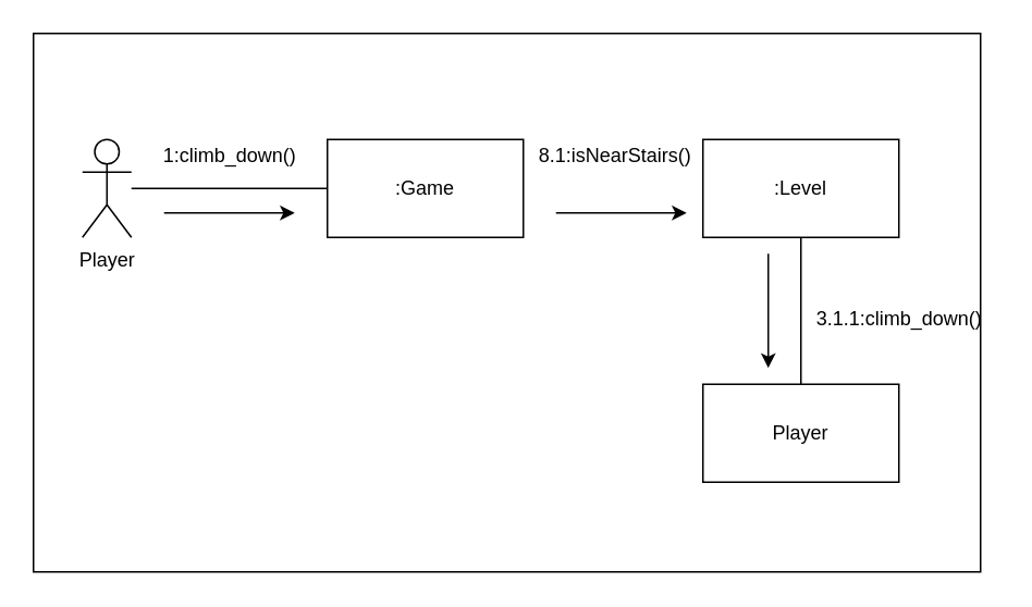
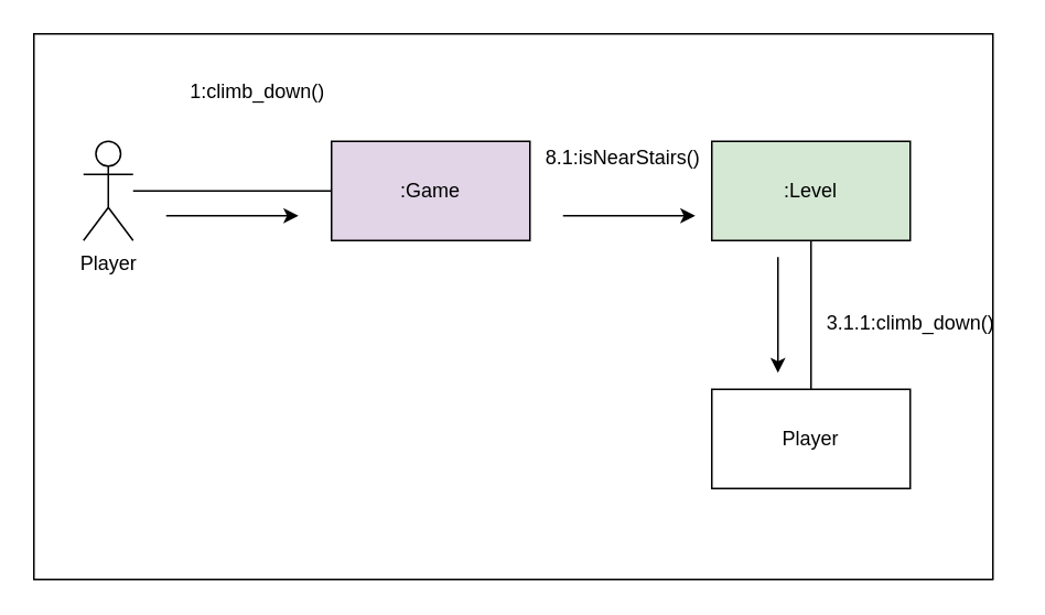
  <mxCell id="0" />
  <mxCell id="1" parent="0" />
  <mxCell id="2" value="" style="rounded=0;whiteSpace=wrap;html=1;" parent="1" vertex="1"><mxGeometry x="20" y="20" width="580" height="330" as="geometry" /></mxCell>
  <mxCell id="3" value="Player" style="shape=umlActor;verticalLabelPosition=bottom;verticalAlign=top;html=1;outlineConnect=0;" parent="1" vertex="1"><mxGeometry x="50" y="85" width="30" height="60" as="geometry" /></mxCell>
- <mxCell id="4" value=":Game" style="rounded=0;whiteSpace=wrap;html=1;" parent="1" vertex="1"><mxGeometry x="200" y="85" width="120" height="60" as="geometry" /></mxCell>
- <mxCell id="5" value=":Level" style="rounded=0;whiteSpace=wrap;html=1;" parent="1" vertex="1"><mxGeometry x="430" y="85" width="120" height="60" as="geometry" /></mxCell>
+ <mxCell id="4" value=":Game" style="rounded=0;whiteSpace=wrap;html=1;fillColor=#e1d5e7;" parent="1" vertex="1"><mxGeometry x="200" y="85" width="120" height="60" as="geometry" /></mxCell>
+ <mxCell id="5" value=":Level" style="rounded=0;whiteSpace=wrap;html=1;fillColor=#d5e8d4;" parent="1" vertex="1"><mxGeometry x="430" y="85" width="120" height="60" as="geometry" /></mxCell>
  <mxCell id="6" value="Player" style="rounded=0;whiteSpace=wrap;html=1;" parent="1" vertex="1"><mxGeometry x="430" y="235" width="120" height="60" as="geometry" /></mxCell>
  <mxCell id="7" value="" style="endArrow=none;html=1;entryX=0;entryY=0.5;entryDx=0;entryDy=0;" parent="1" source="3" target="4" edge="1"><mxGeometry width="50" height="50" relative="1" as="geometry"><mxPoint x="330" y="235" as="sourcePoint" /><mxPoint x="380" y="185" as="targetPoint" /></mxGeometry></mxCell>
  <mxCell id="8" value="" style="endArrow=none;html=1;entryX=0.5;entryY=1;entryDx=0;entryDy=0;exitX=0.5;exitY=0;exitDx=0;exitDy=0;" parent="1" source="6" target="5" edge="1"><mxGeometry width="50" height="50" relative="1" as="geometry"><mxPoint x="330" y="235" as="sourcePoint" /><mxPoint x="380" y="185" as="targetPoint" /></mxGeometry></mxCell>
- <mxCell id="9" value="1:climb_down()" style="text;html=1;align=center;verticalAlign=middle;resizable=0;points=[];autosize=1;strokeColor=none;fillColor=none;" parent="1" vertex="1"><mxGeometry x="90" y="80" width="100" height="30" as="geometry" /></mxCell>
+ <mxCell id="9" value="1:climb_down()" style="text;html=1;align=center;verticalAlign=middle;resizable=0;points=[];autosize=1;strokeColor=none;fillColor=none;" parent="1" vertex="1"><mxGeometry x="105" y="40" width="100" height="30" as="geometry" /></mxCell>
  <mxCell id="10" value="8.1:isNearStairs()" style="text;html=1;align=center;verticalAlign=middle;resizable=0;points=[];autosize=1;strokeColor=none;fillColor=none;" parent="1" vertex="1"><mxGeometry x="316" y="80" width="120" height="30" as="geometry" /></mxCell>
  <mxCell id="11" value="3.1.1:climb_down()" style="text;html=1;align=center;verticalAlign=middle;resizable=0;points=[];autosize=1;strokeColor=none;fillColor=none;" parent="1" vertex="1"><mxGeometry x="490" y="180" width="120" height="30" as="geometry" /></mxCell>
  <mxCell id="12" value="" style="endArrow=classic;html=1;" parent="1" edge="1"><mxGeometry width="50" height="50" relative="1" as="geometry"><mxPoint x="100" y="130" as="sourcePoint" /><mxPoint x="180" y="130" as="targetPoint" /></mxGeometry></mxCell>
  <mxCell id="13" value="" style="endArrow=classic;html=1;" parent="1" edge="1"><mxGeometry width="50" height="50" relative="1" as="geometry"><mxPoint x="340" y="130" as="sourcePoint" /><mxPoint x="420" y="130" as="targetPoint" /></mxGeometry></mxCell>
  <mxCell id="14" value="" style="endArrow=classic;html=1;" parent="1" edge="1"><mxGeometry width="50" height="50" relative="1" as="geometry"><mxPoint x="470" y="155" as="sourcePoint" /><mxPoint x="470" y="225" as="targetPoint" /></mxGeometry></mxCell>
